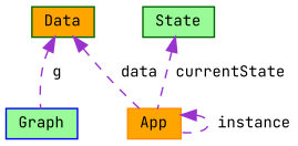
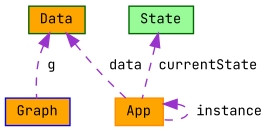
  digraph {
    fontname="JetBrains Mono"
    node [color=darkgreen fillcolor=orange fontname="JetBrains Mono" fontsize=10 shape=record style=filled]
    edge [color=darkorchid3 dir=back fontname="JetBrains Mono" fontsize=10 labelfontname=Helvetica labelfontsize=10 style=dashed]
    n1 [color=darkorange fontcolor=black height=0.2 label=App width=0.4]
    n2 [height=0.2 label=Data width=0.4]
-   n3 [color=blue fillcolor=palegreen height=0.2 label="Graph" width=0.4]
+   n3 [color=blue height=0.2 label="Graph" width=0.4]
    n4 [fillcolor=palegreen height=0.2 label=State width=0.4]
    n1 -> n1 [label=" instance"]
    n2 -> n1 [label=" data"]
    n2 -> n3 [label=" g"]
    n4 -> n1 [label=" currentState"]
  }
